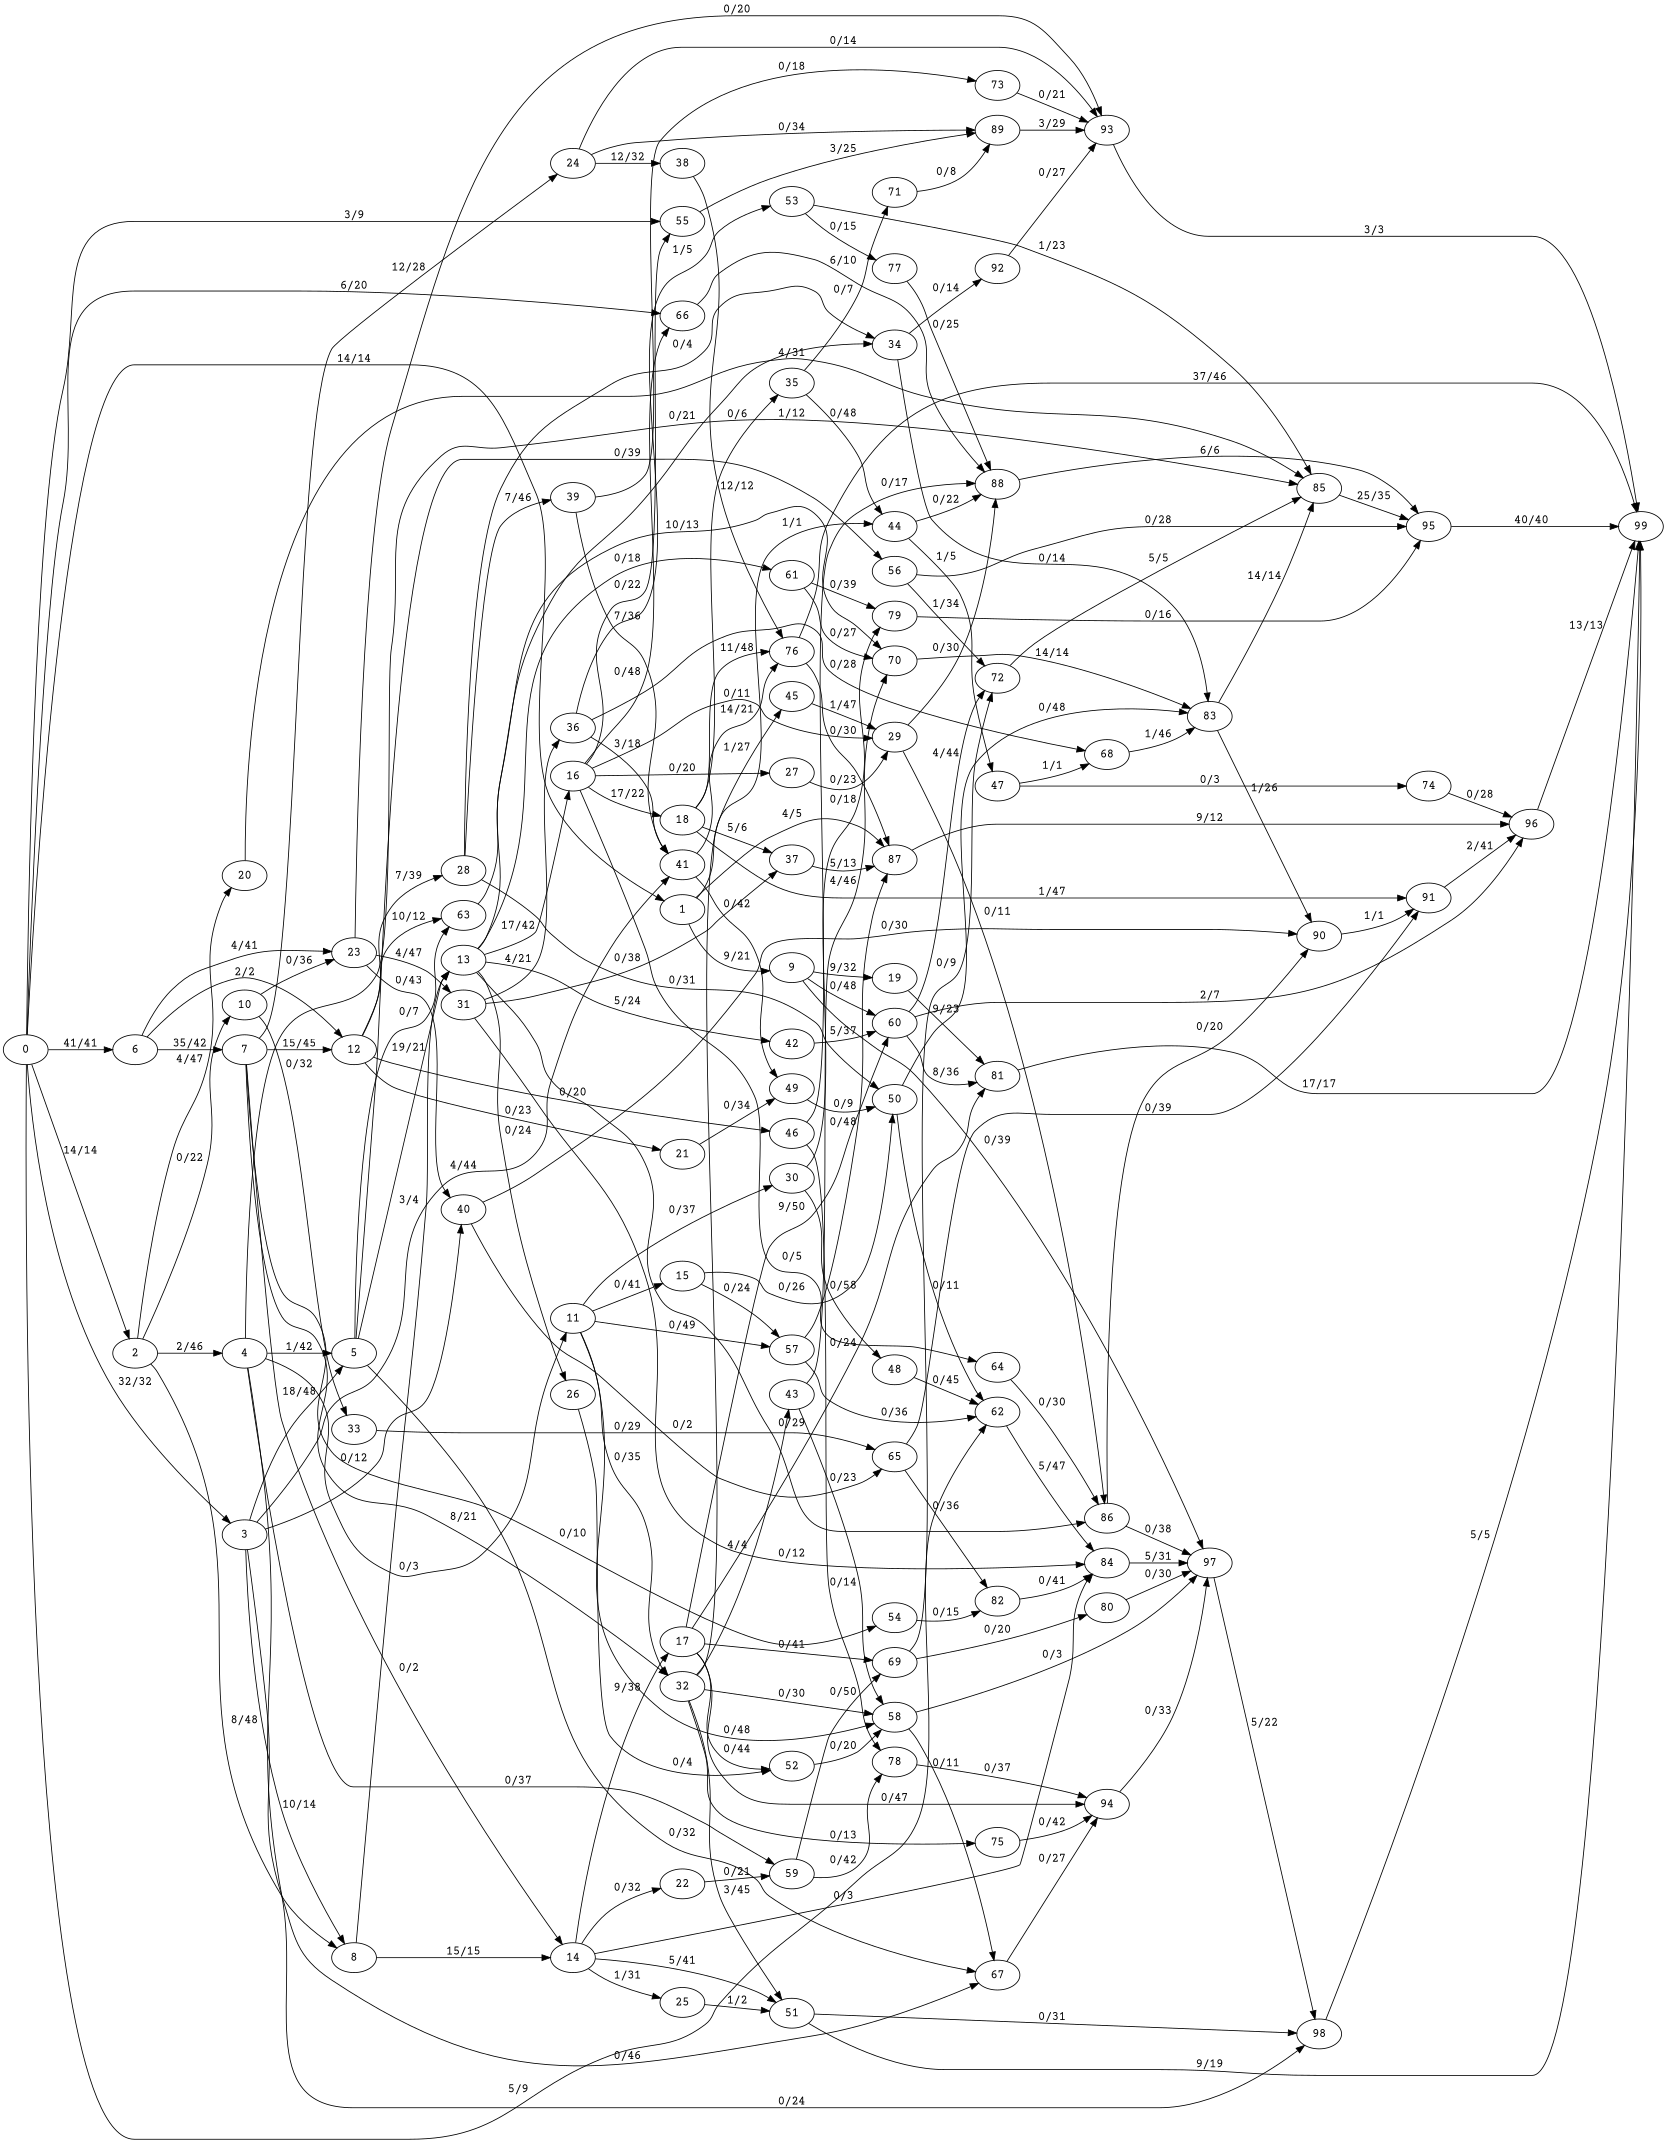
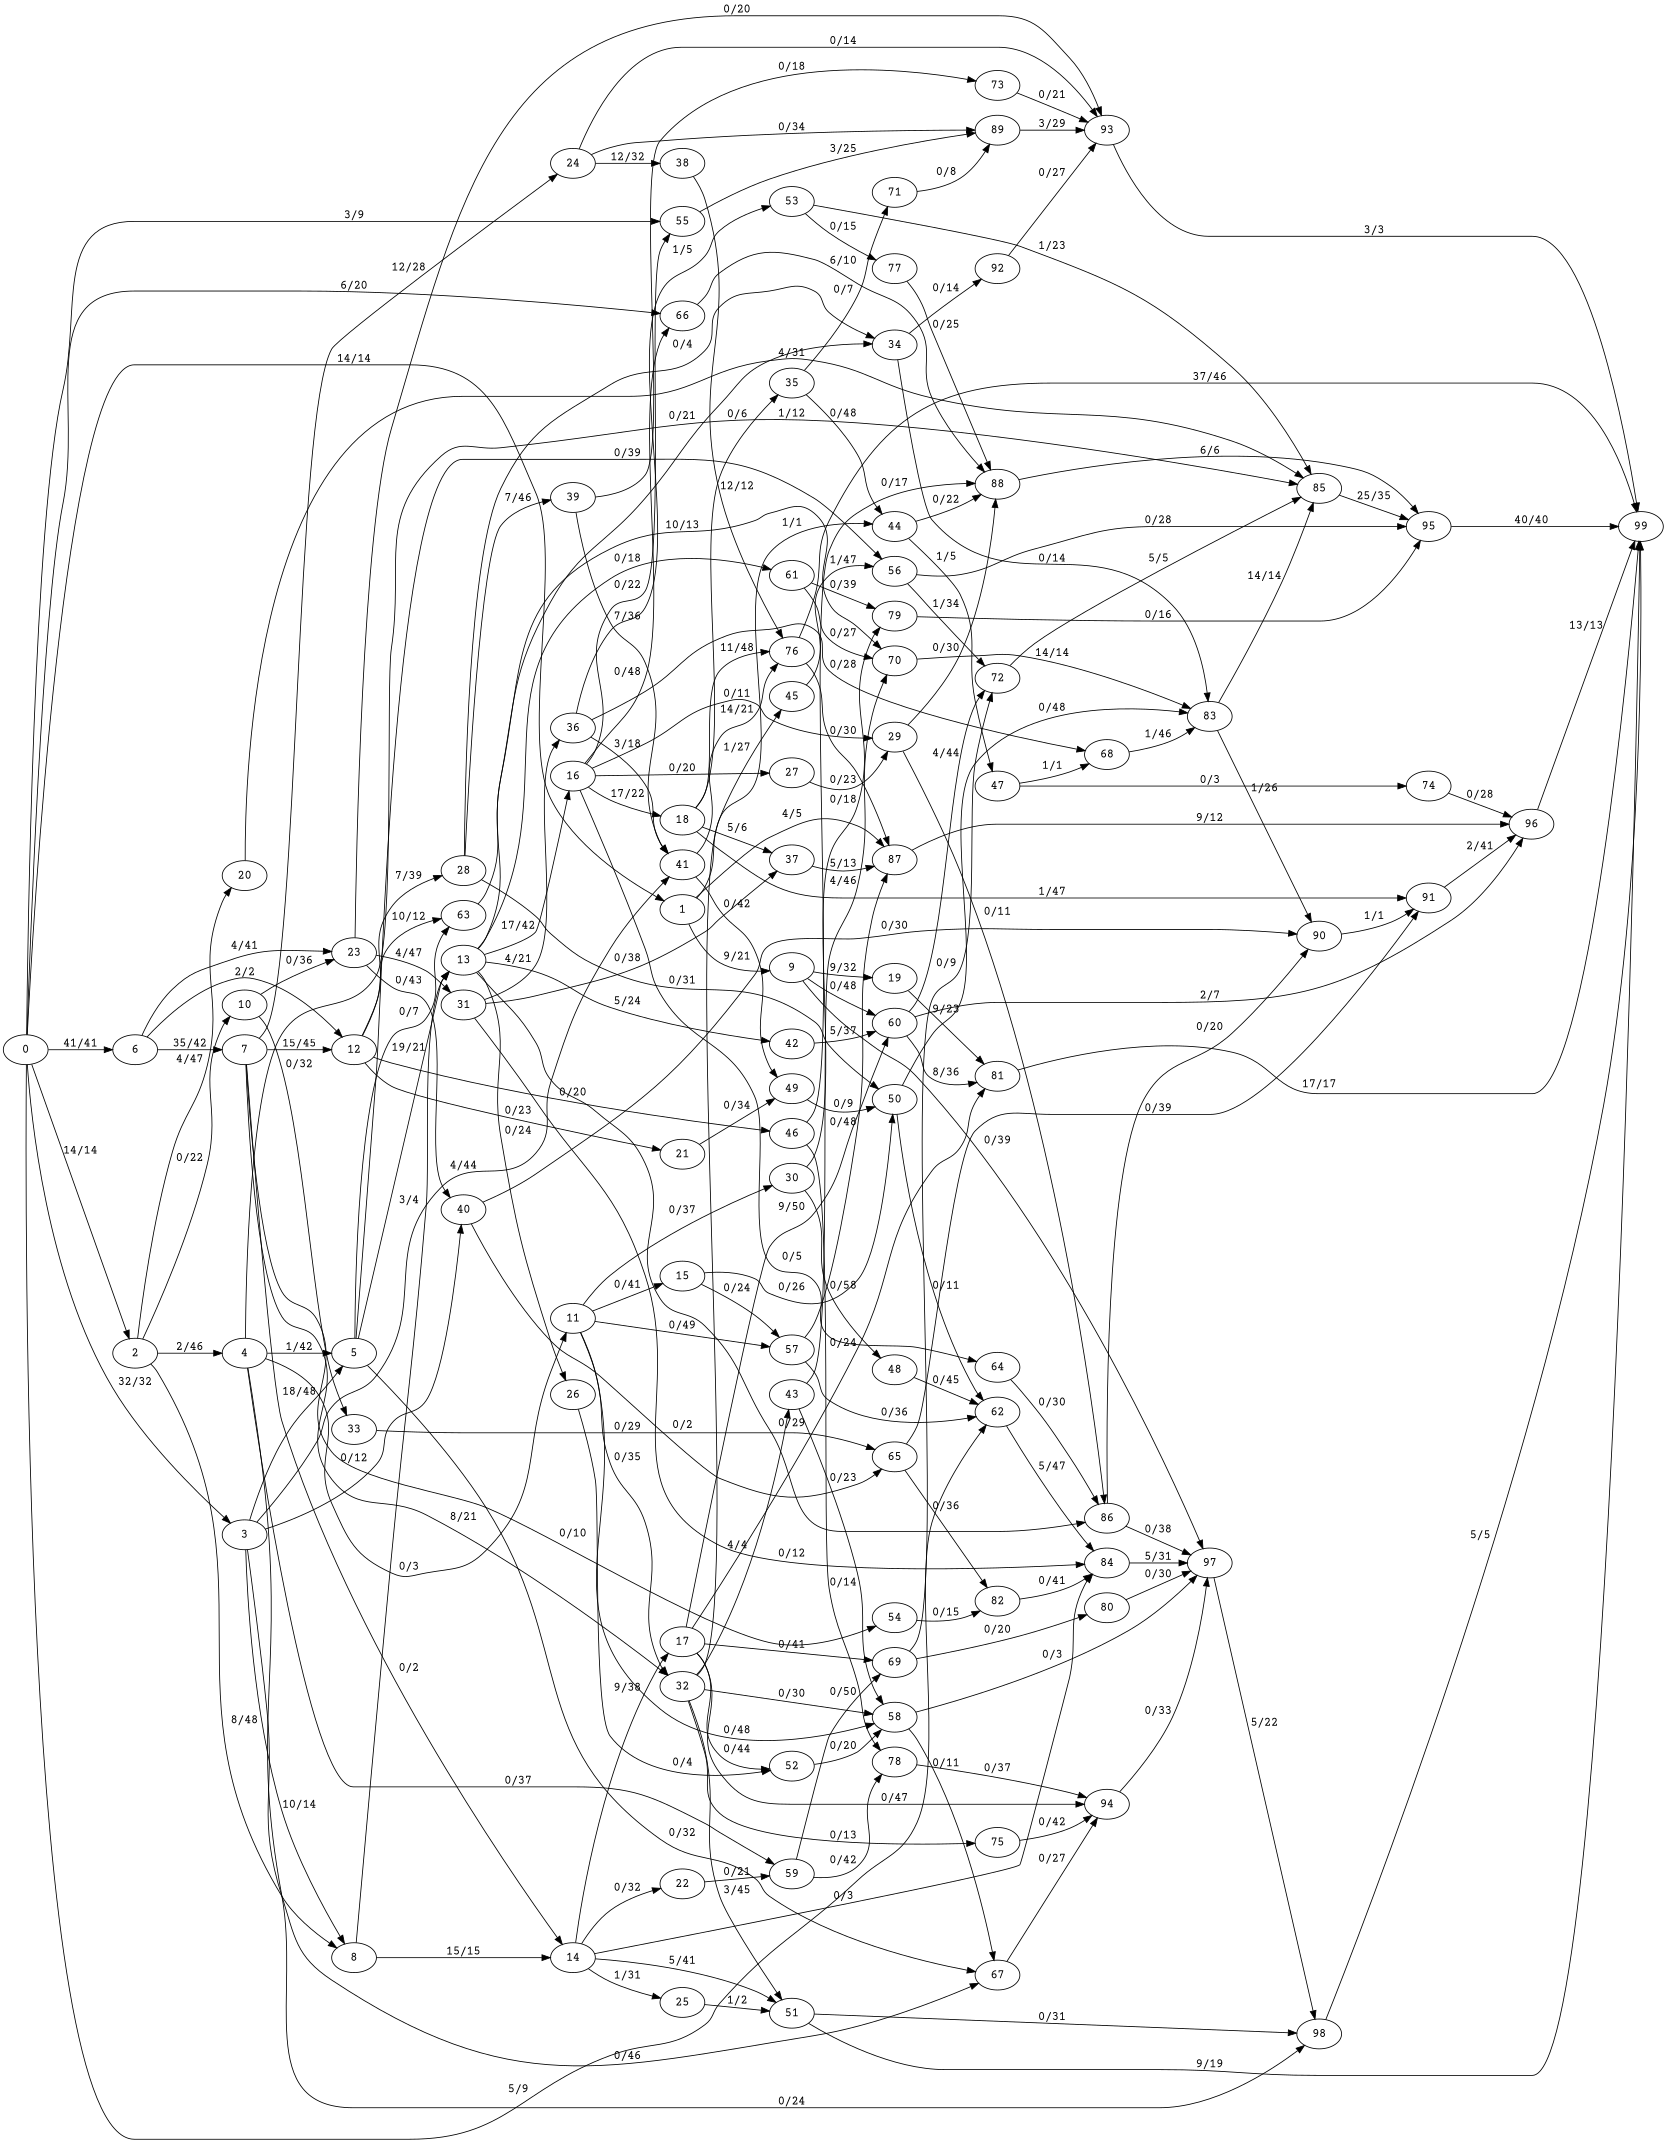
  digraph {
    fontname="Courier Prime"
    rankdir=LR
    node [fontname="Courier Prime"]
    edge [fontname="Courier Prime" weight=14]
    0
    1
    2
    3
    6
    55
    62
    66
    9
    45
    87
    4
    8
    10
    20
    5
    40
    41
    67
    7
    12
    23
    89
    84
    88
    19
    60
    97
    56
    96
    11
    59
    85
    98
    13
    14
    33
    63
    65
    90
    76
    49
    94
    32
    15
    30
    57
    58
    69
    78
    95
    99
    16
    26
    34
    42
    61
    86
    72
    70
    24
    54
    21
    28
    46
    31
    93
    17
    22
    25
    51
    38
    43
    44
    75
    82
    81
    50
    48
    79
    39
    18
    27
    29
    64
    52
    83
    92
    35
    37
    91
    80
    71
    36
    73
    53
    68
    47
    77
    74
    0 -> 1 [label="14/14"]
    0 -> 2 [label="14/14"]
    0 -> 3 [label="32/32" weight=32]
    0 -> 6 [label="41/41" weight=41]
    0 -> 55 [label="3/9" weight=9]
    0 -> 62 [label="5/9" weight=9]
    0 -> 66 [label="6/20" weight=20]
    1 -> 9 [label="9/21" weight=21]
    1 -> 45 [label="1/27" weight=27]
    1 -> 87 [label="4/5" weight=5]
    2 -> 4 [label="2/46" weight=46]
    2 -> 8 [label="8/48" weight=48]
    2 -> 10 [label="0/22" weight=22]
    2 -> 20 [label="4/47" weight=47]
    3 -> 8 [label="10/14"]
    3 -> 5 [label="18/48" weight=48]
    3 -> 40 [label="0/12" weight=12]
    3 -> 41 [label="4/44" weight=44]
    3 -> 67 [label="0/46" weight=46]
    6 -> 7 [label="35/42" weight=42]
    6 -> 12 [label="2/2" weight=2]
    6 -> 23 [label="4/41" weight=41]
    55 -> 89 [label="3/25" weight=25]
    62 -> 84 [label="5/47" weight=47]
    66 -> 88 [label="6/10" weight=10]
    9 -> 19 [label="9/32" weight=32]
    9 -> 60 [label="0/48" weight=48]
    9 -> 97 [label="0/39" weight=39]
-   45 -> 29 [label="1/47" weight=47]
+   45 -> 56 [label="1/47" weight=47]
    87 -> 96 [label="9/12" weight=12]
    4 -> 5 [label="1/42" weight=42]
    4 -> 11 [label="0/3" weight=3]
    4 -> 59 [label="0/37" weight=37]
    4 -> 85 [label="1/12" weight=12]
    4 -> 98 [label="0/24" weight=24]
    8 -> 13 [label="3/4" weight=4]
    8 -> 14 [label="15/15" weight=15]
    10 -> 23 [label="0/36" weight=36]
    10 -> 33 [label="0/32" weight=32]
    20 -> 85 [label="4/31" weight=31]
    5 -> 67 [label="0/32" weight=32]
    5 -> 56 [label="0/39" weight=39]
    5 -> 13 [label="19/21" weight=21]
    5 -> 63 [label="0/7" weight=7]
    40 -> 65 [label="0/2" weight=2]
    40 -> 90 [label="0/30" weight=30]
    41 -> 76 [label="14/21" weight=21]
    41 -> 49 [label="0/42" weight=42]
    67 -> 94 [label="0/27" weight=27]
    7 -> 12 [label="15/45" weight=45]
    7 -> 14 [label="0/2" weight=2]
    7 -> 32 [label="8/21" weight=21]
    7 -> 24 [label="12/28" weight=28]
    7 -> 54 [label="0/10" weight=10]
    12 -> 63 [label="10/12" weight=12]
    12 -> 21 [label="0/23" weight=23]
    12 -> 28 [label="7/39" weight=39]
    12 -> 46 [label="0/20" weight=20]
    23 -> 40 [label="0/43" weight=43]
    23 -> 31 [label="4/47" weight=47]
    23 -> 93 [label="0/20" weight=20]
    89 -> 93 [label="3/29" weight=29]
    84 -> 97 [label="5/31" weight=31]
    88 -> 95 [label="6/6" weight=6]
    19 -> 81 [label="9/23" weight=23]
    60 -> 96 [label="2/7" weight=7]
    60 -> 72 [label="4/44" weight=44]
    60 -> 81 [label="8/36" weight=36]
    97 -> 98 [label="5/22" weight=22]
    56 -> 95 [label="0/28" weight=28]
    56 -> 72 [label="1/34" weight=34]
    96 -> 99 [label="13/13" weight=13]
    11 -> 32 [label="0/35" weight=35]
    11 -> 15 [label="0/41" weight=41]
    11 -> 30 [label="0/37" weight=37]
    11 -> 57 [label="0/49" weight=49]
    11 -> 58 [label="0/48" weight=48]
    59 -> 69 [label="0/50" weight=50]
    59 -> 78 [label="0/42" weight=42]
    85 -> 95 [label="25/35" weight=35]
    98 -> 99 [label="5/5" weight=5]
    13 -> 16 [label="17/42" weight=42]
    13 -> 26 [label="0/24" weight=24]
    13 -> 34 [label="0/21" weight=21]
    13 -> 42 [label="5/24" weight=24]
    13 -> 61 [label="0/18" weight=18]
    13 -> 86 [label="0/29" weight=29]
    14 -> 84 [label="0/3" weight=3]
    14 -> 17 [label="9/38" weight=38]
    14 -> 22 [label="0/32" weight=32]
    14 -> 25 [label="1/31" weight=31]
    14 -> 51 [label="5/41" weight=41]
    33 -> 65 [label="0/29" weight=29]
    63 -> 70 [label="10/13" weight=13]
    65 -> 82 [label="0/36" weight=36]
    65 -> 91 [label="0/39" weight=39]
    90 -> 91 [label="1/1" weight=1]
    76 -> 87 [label="0/30" weight=30]
    76 -> 99 [label="37/46" weight=46]
    49 -> 50 [label="0/9" weight=9]
    94 -> 97 [label="0/33" weight=33]
    32 -> 58 [label="0/30" weight=30]
    32 -> 51 [label="3/45" weight=45]
    32 -> 43 [label="4/4" weight=4]
    32 -> 44 [label="1/1" weight=1]
    32 -> 75 [label="0/13" weight=13]
    15 -> 57 [label="0/24" weight=24]
    15 -> 50 [label="0/26" weight=26]
    30 -> 48 [label="0/58" weight=28]
    30 -> 79 [label="0/18" weight=18]
    57 -> 62 [label="0/36" weight=36]
    57 -> 87 [label="0/48" weight=48]
    58 -> 67 [label="0/11" weight=11]
    58 -> 97 [label="0/3" weight=3]
    69 -> 72 [label="0/9" weight=9]
    69 -> 80 [label="0/20" weight=20]
    78 -> 94 [label="0/37" weight=37]
    95 -> 99 [label="40/40" weight=40]
    16 -> 55 [label="0/22" weight=22]
    16 -> 66 [label="0/48" weight=48]
    16 -> 18 [label="17/22" weight=22]
    16 -> 27 [label="0/20" weight=20]
    16 -> 29 [label="0/11" weight=11]
    16 -> 64 [label="0/5" weight=5]
    26 -> 52 [label="0/4" weight=4]
    34 -> 83 [label="0/14"]
    34 -> 92 [label="0/14"]
    42 -> 60 [label="5/37" weight=37]
    61 -> 70 [label="0/27" weight=27]
    61 -> 79 [label="0/39" weight=39]
    86 -> 97 [label="0/38" weight=38]
    86 -> 90 [label="0/20" weight=20]
    72 -> 85 [label="5/5" weight=5]
    70 -> 83 [label="14/14"]
    24 -> 89 [label="0/34" weight=34]
    24 -> 93 [label="0/14"]
    24 -> 38 [label="12/32" weight=32]
    54 -> 82 [label="0/15" weight=15]
    21 -> 49 [label="0/34" weight=34]
    28 -> 34 [label="0/4" weight=4]
    28 -> 50 [label="0/31" weight=31]
    28 -> 39 [label="7/46" weight=46]
    46 -> 88 [label="0/17" weight=17]
    46 -> 78 [label="0/14"]
    31 -> 84 [label="0/12" weight=12]
    31 -> 37 [label="0/38" weight=38]
    31 -> 36 [label="4/21" weight=21]
    93 -> 99 [label="3/3" weight=3]
    17 -> 60 [label="9/50" weight=50]
    17 -> 94 [label="0/47" weight=47]
    17 -> 69 [label="0/41" weight=41]
    17 -> 81 [label="0/24" weight=24]
    17 -> 52 [label="0/44" weight=44]
    22 -> 59 [label="0/21" weight=21]
    25 -> 51 [label="1/2" weight=2]
    51 -> 98 [label="0/31" weight=31]
    51 -> 99 [label="9/19" weight=19]
    38 -> 76 [label="12/12" weight=12]
    43 -> 58 [label="0/23" weight=23]
    43 -> 70 [label="4/46" weight=46]
    44 -> 88 [label="0/22" weight=22]
    44 -> 47 [label="1/5" weight=5]
    75 -> 94 [label="0/42" weight=42]
    82 -> 84 [label="0/41" weight=41]
    81 -> 99 [label="17/17" weight=17]
    50 -> 62 [label="0/11" weight=11]
    50 -> 83 [label="0/48" weight=48]
    48 -> 62 [label="0/45" weight=45]
    79 -> 95 [label="0/16" weight=16]
    39 -> 41 [label="7/36" weight=36]
    39 -> 73 [label="0/18" weight=18]
    18 -> 76 [label="11/48" weight=48]
    18 -> 35 [label="0/6" weight=6]
    18 -> 37 [label="5/6" weight=6]
    18 -> 91 [label="1/47" weight=47]
    27 -> 29 [label="0/23" weight=23]
    29 -> 88 [label="0/30" weight=30]
    29 -> 86 [label="0/11" weight=11]
    64 -> 86 [label="0/30" weight=30]
    52 -> 58 [label="0/20" weight=20]
    83 -> 85 [label="14/14"]
    83 -> 90 [label="1/26" weight=26]
    92 -> 93 [label="0/27" weight=27]
    35 -> 44 [label="0/48" weight=48]
    35 -> 71 [label="0/7" weight=7]
    37 -> 87 [label="5/13" weight=13]
    91 -> 96 [label="2/41" weight=41]
    80 -> 97 [label="0/30" weight=30]
    71 -> 89 [label="0/8" weight=8]
    36 -> 41 [label="3/18" weight=18]
    36 -> 53 [label="1/5" weight=5]
    36 -> 68 [label="0/28" weight=28]
    73 -> 93 [label="0/21" weight=21]
    53 -> 85 [label="1/23" weight=23]
    53 -> 77 [label="0/15" weight=15]
    68 -> 83 [label="1/46" weight=46]
    47 -> 68 [label="1/1" weight=1]
    47 -> 74 [label="0/3" weight=3]
    77 -> 88 [label="0/25" weight=25]
    74 -> 96 [label="0/28" weight=28]
  }
